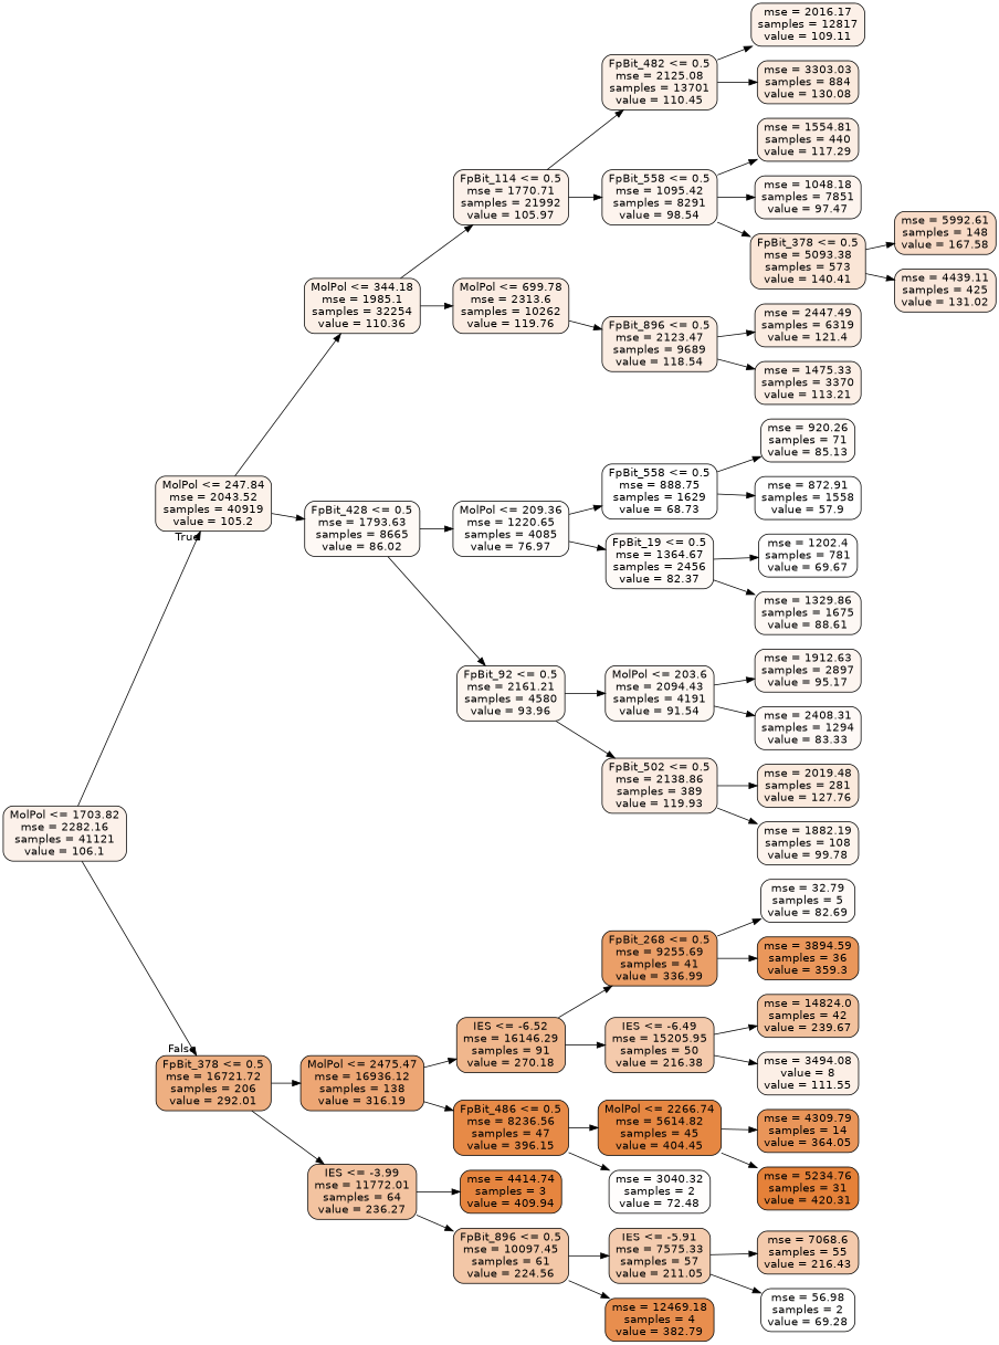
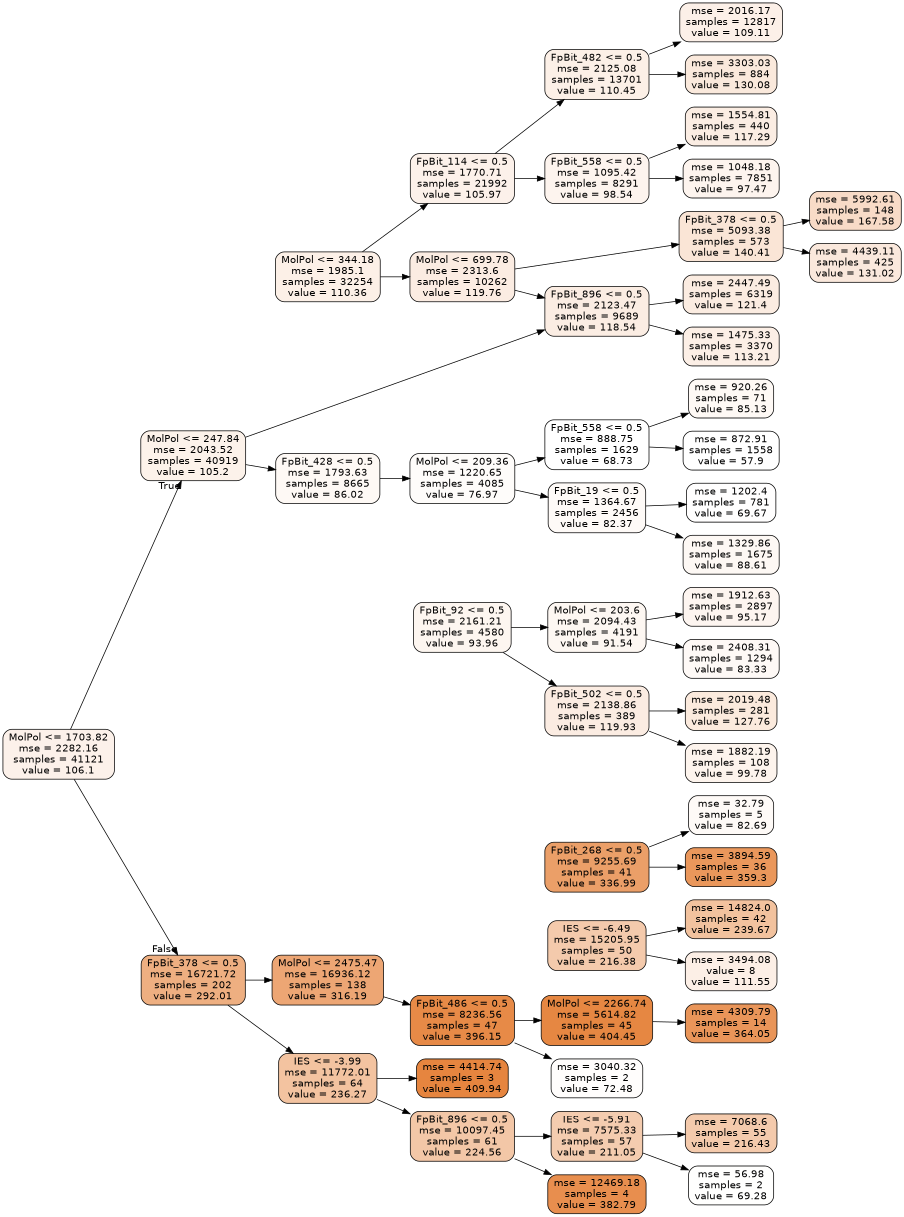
  digraph {
    rankdir=LR
    node [color=black fillcolor="#fcf1ea" fontname=helvetica shape=box style="filled, rounded"]
    edge [fontname=helvetica]
    n1 [label="MolPol <= 1703.82\nmse = 2282.16\nsamples = 41121\nvalue = 106.1"]
    n2 [fillcolor="#fcf2ea" label="MolPol <= 247.84\nmse = 2043.52\nsamples = 40919\nvalue = 105.2"]
-   n3 [fillcolor="#eeaf81" label="FpBit_378 <= 0.5\nmse = 16721.72\nsamples = 206\nvalue = 292.01"]
+   n3 [fillcolor="#eeaf81" label="FpBit_378 <= 0.5\nmse = 16721.72\nsamples = 202\nvalue = 292.01"]
    n4 [fillcolor="#fef9f5" label="FpBit_428 <= 0.5\nmse = 1793.63\nsamples = 8665\nvalue = 86.02"]
    n5 [fillcolor="#fcf0e7" label="MolPol <= 344.18\nmse = 1985.1\nsamples = 32254\nvalue = 110.36"]
    n6 [fillcolor="#f3c3a0" label="IES <= -3.99\nmse = 11772.01\nsamples = 64\nvalue = 236.27"]
    n7 [fillcolor="#eda674" label="MolPol <= 2475.47\nmse = 16936.12\nsamples = 138\nvalue = 316.19"]
    n8 [fillcolor="#fdf6f0" label="FpBit_92 <= 0.5\nmse = 2161.21\nsamples = 4580\nvalue = 93.96"]
    n9 [fillcolor="#fefcfa" label="MolPol <= 209.36\nmse = 1220.65\nsamples = 4085\nvalue = 76.97"]
    n10 [label="FpBit_114 <= 0.5\nmse = 1770.71\nsamples = 21992\nvalue = 105.97"]
    n11 [fillcolor="#fbece2" label="MolPol <= 699.78\nmse = 2313.6\nsamples = 10262\nvalue = 119.76"]
    n12 [fillcolor="#fdf7f2" label="MolPol <= 203.6\nmse = 2094.43\nsamples = 4191\nvalue = 91.54"]
    n13 [fillcolor="#fbece2" label="FpBit_502 <= 0.5\nmse = 2138.86\nsamples = 389\nvalue = 119.93"]
    n14 [fillcolor="#ffffff" label="FpBit_558 <= 0.5\nmse = 888.75\nsamples = 1629\nvalue = 68.73"]
    n15 [fillcolor="#fefaf7" label="FpBit_19 <= 0.5\nmse = 1364.67\nsamples = 2456\nvalue = 82.37"]
    n16 [fillcolor="#fef9f6" label="mse = 2408.31\nsamples = 1294\nvalue = 83.33"]
    n17 [fillcolor="#fdf5f0" label="mse = 1912.63\nsamples = 2897\nvalue = 95.17"]
    n18 [fillcolor="#fdf4ed" label="mse = 1882.19\nsamples = 108\nvalue = 99.78"]
    n19 [fillcolor="#fbeadd" label="mse = 2019.48\nsamples = 281\nvalue = 127.76"]
    n20 [fillcolor="#ffffff" label="mse = 872.91\nsamples = 1558\nvalue = 57.9"]
    n21 [fillcolor="#fef9f5" label="mse = 920.26\nsamples = 71\nvalue = 85.13"]
    n22 [fillcolor="#fdf8f4" label="mse = 1329.86\nsamples = 1675\nvalue = 88.61"]
    n23 [fillcolor="#fffefe" label="mse = 1202.4\nsamples = 781\nvalue = 69.67"]
    n24 [fillcolor="#fcf0e7" label="FpBit_482 <= 0.5\nmse = 2125.08\nsamples = 13701\nvalue = 110.45"]
    n25 [fillcolor="#fdf4ee" label="FpBit_558 <= 0.5\nmse = 1095.42\nsamples = 8291\nvalue = 98.54"]
    n26 [fillcolor="#fbede3" label="FpBit_896 <= 0.5\nmse = 2123.47\nsamples = 9689\nvalue = 118.54"]
    n27 [fillcolor="#fae5d6" label="FpBit_378 <= 0.5\nmse = 5093.38\nsamples = 573\nvalue = 140.41"]
    n28 [fillcolor="#fcf0e8" label="mse = 2016.17\nsamples = 12817\nvalue = 109.11"]
    n29 [fillcolor="#fae9dc" label="mse = 3303.03\nsamples = 884\nvalue = 130.08"]
    n30 [fillcolor="#fdf4ee" label="mse = 1048.18\nsamples = 7851\nvalue = 97.47"]
    n31 [fillcolor="#fbede3" label="mse = 1554.81\nsamples = 440\nvalue = 117.29"]
    n32 [fillcolor="#fbece1" label="mse = 2447.49\nsamples = 6319\nvalue = 121.4"]
    n33 [fillcolor="#fcefe6" label="mse = 1475.33\nsamples = 3370\nvalue = 113.21"]
    n34 [fillcolor="#f8dbc7" label="mse = 5992.61\nsamples = 148\nvalue = 167.58"]
    n35 [fillcolor="#fae8dc" label="mse = 4439.11\nsamples = 425\nvalue = 131.02"]
    n36 [fillcolor="#f3c7a7" label="FpBit_896 <= 0.5\nmse = 10097.45\nsamples = 61\nvalue = 224.56"]
    n37 [fillcolor="#e6853f" label="mse = 4414.74\nsamples = 3\nvalue = 409.94"]
    n38 [fillcolor="#e78a47" label="FpBit_486 <= 0.5\nmse = 8236.56\nsamples = 47\nvalue = 396.15"]
-   n39 [fillcolor="#f0b78d" label="IES <= -6.52\nmse = 16146.29\nsamples = 91\nvalue = 270.18"]
    n40 [fillcolor="#f4ccaf" label="IES <= -5.91\nmse = 7575.33\nsamples = 57\nvalue = 211.05"]
    n41 [fillcolor="#e88e4e" label="mse = 12469.18\nsamples = 4\nvalue = 382.79"]
    n42 [fillcolor="#fffffe" label="mse = 56.98\nsamples = 2\nvalue = 69.28"]
    n43 [fillcolor="#f4caac" label="mse = 7068.6\nsamples = 55\nvalue = 216.43"]
    n44 [fillcolor="#e68742" label="MolPol <= 2266.74\nmse = 5614.82\nsamples = 45\nvalue = 404.45"]
    n45 [fillcolor="#fffdfc" label="mse = 3040.32\nsamples = 2\nvalue = 72.48"]
    n46 [fillcolor="#eb9f68" label="FpBit_268 <= 0.5\nmse = 9255.69\nsamples = 41\nvalue = 336.99"]
    n47 [fillcolor="#f4caac" label="IES <= -6.49\nmse = 15205.95\nsamples = 50\nvalue = 216.38"]
-   n48 [fillcolor="#e58139" label="mse = 5234.76\nsamples = 31\nvalue = 420.31"]
    n49 [fillcolor="#e99559" label="mse = 4309.79\nsamples = 14\nvalue = 364.05"]
    n50 [fillcolor="#ea975b" label="mse = 3894.59\nsamples = 36\nvalue = 359.3"]
    n51 [fillcolor="#fefaf7" label="mse = 32.79\nsamples = 5\nvalue = 82.69"]
    n52 [fillcolor="#fcefe6" label="mse = 3494.08\nvalue = 8\nvalue = 111.55"]
    n53 [fillcolor="#f2c29e" label="mse = 14824.0\nsamples = 42\nvalue = 239.67"]
    n1 -> n2 [headlabel=True labelangle=45 labeldistance=2.5]
    n1 -> n3 [headlabel=False labelangle=-45 labeldistance=2.5]
    n2 -> n4
-   n2 -> n5
+   n2 -> n26
    n3 -> n6
    n3 -> n7
-   n4 -> n8
    n4 -> n9
    n5 -> n10
    n5 -> n11
    n6 -> n36
    n6 -> n37
    n7 -> n38
-   n7 -> n39
    n8 -> n12
    n8 -> n13
    n9 -> n14
    n9 -> n15
    n10 -> n24
    n10 -> n25
    n11 -> n26
-   n25 -> n27
+   n11 -> n27
    n12 -> n16
    n12 -> n17
    n13 -> n18
    n13 -> n19
    n14 -> n20
    n14 -> n21
    n15 -> n22
    n15 -> n23
    n24 -> n28
    n24 -> n29
    n25 -> n30
    n25 -> n31
    n26 -> n32
    n26 -> n33
    n27 -> n34
    n27 -> n35
    n36 -> n40
    n36 -> n41
    n38 -> n44
    n38 -> n45
-   n39 -> n46
-   n39 -> n47
    n40 -> n42
    n40 -> n43
-   n44 -> n48
    n44 -> n49
    n46 -> n50
    n46 -> n51
    n47 -> n52
    n47 -> n53
  }
